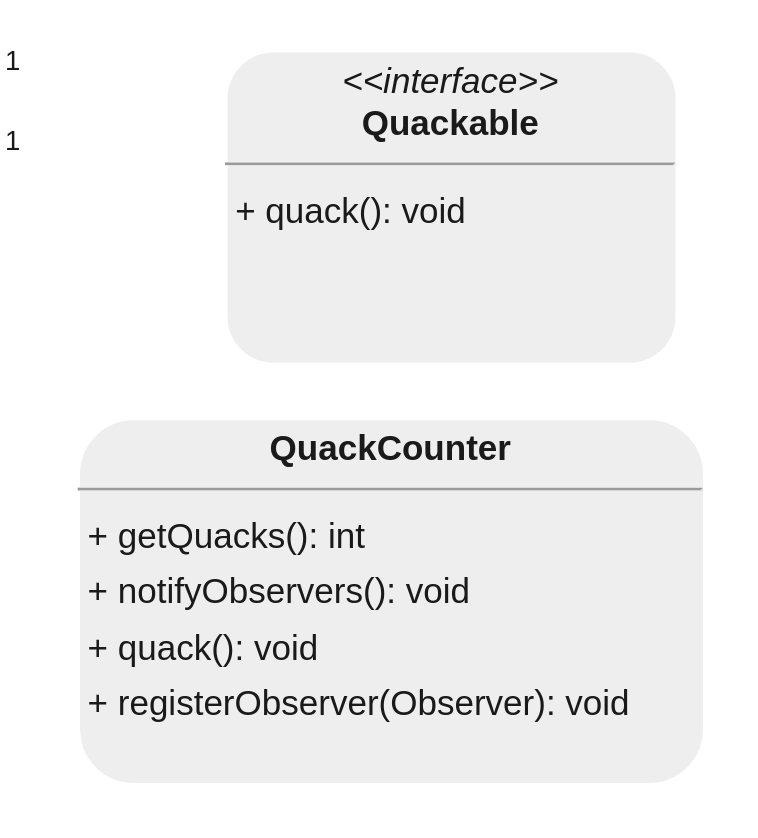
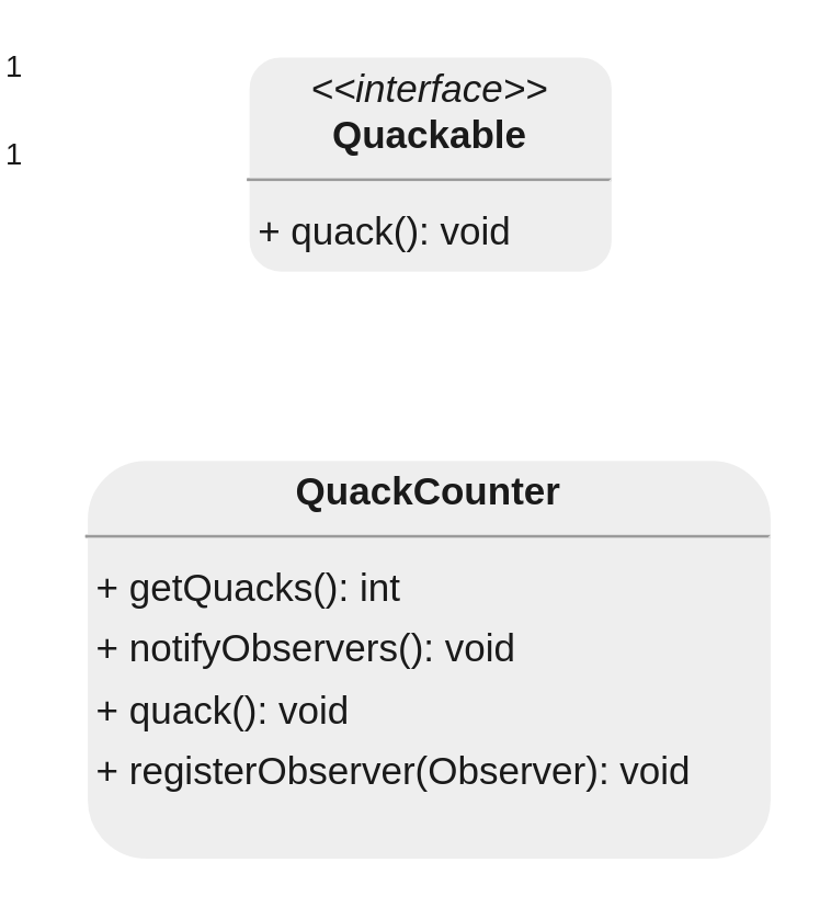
  <mxCell id="0" />
  <mxCell id="1" parent="0" />
  <mxCell id="2" value="&lt;p style=&quot;margin:0px;margin-top:4px;text-align:center;&quot;&gt;&lt;b&gt;QuackCounter&lt;/b&gt;&lt;/p&gt;&lt;hr size=&quot;1&quot;/&gt;&lt;p style=&quot;margin:0 0 0 4px;line-height:1.6;&quot;&gt;+ getQuacks(): int&lt;br/&gt;+ notifyObservers(): void&lt;br/&gt;+ quack(): void&lt;br/&gt;+ registerObserver(Observer): void&lt;/p&gt;" style="verticalAlign=top;align=left;overflow=fill;fontSize=14;fontFamily=Helvetica;html=1;rounded=1;shadow=0;comic=0;labelBackgroundColor=none;strokeWidth=1;fillColor=#EEEEEE;strokeColor=#FFFFFF;fontColor=#1A1A1A;" parent="1" vertex="1"><mxGeometry x="20" y="167" width="250" height="146" as="geometry" /></mxCell>
- <mxCell id="3" value="&lt;p style=&quot;margin:0px;margin-top:4px;text-align:center;&quot;&gt;&lt;i&gt;&amp;lt;&amp;lt;interface&amp;gt;&amp;gt;&lt;/i&gt;&lt;br/&gt;&lt;b&gt;Quackable&lt;/b&gt;&lt;/p&gt;&lt;hr size=&quot;1&quot;/&gt;&lt;p style=&quot;margin:0 0 0 4px;line-height:1.6;&quot;&gt;+ quack(): void&lt;/p&gt;" style="verticalAlign=top;align=left;overflow=fill;fontSize=14;fontFamily=Helvetica;html=1;rounded=1;shadow=0;comic=0;labelBackgroundColor=none;strokeWidth=1;fillColor=#EEEEEE;strokeColor=#FFFFFF;fontColor=#1A1A1A;" parent="1" vertex="1"><mxGeometry x="79" y="20" width="180" height="125" as="geometry" /></mxCell>
+ <mxCell id="3" value="&lt;p style=&quot;margin:0px;margin-top:4px;text-align:center;&quot;&gt;&lt;i&gt;&amp;lt;&amp;lt;interface&amp;gt;&amp;gt;&lt;/i&gt;&lt;br/&gt;&lt;b&gt;Quackable&lt;/b&gt;&lt;/p&gt;&lt;hr size=&quot;1&quot;/&gt;&lt;p style=&quot;margin:0 0 0 4px;line-height:1.6;&quot;&gt;+ quack(): void&lt;/p&gt;" style="verticalAlign=top;align=left;overflow=fill;fontSize=14;fontFamily=Helvetica;html=1;rounded=1;shadow=0;comic=0;labelBackgroundColor=none;strokeWidth=1;fillColor=#EEEEEE;strokeColor=#FFFFFF;fontColor=#1A1A1A;" parent="1" vertex="1"><mxGeometry x="79" y="20" width="133" height="79" as="geometry" /></mxCell>
  <mxCell id="4" value="" style="html=1;rounded=1;edgeStyle=orthogonalEdgeStyle;dashed=0;startArrow=diamondThinstartSize=12;endArrow=openThin;endSize=12;strokeColor=#FFFFFF;exitX=0.500;exitY=0.000;exitDx=0;exitDy=0;entryX=0.500;entryY=1.001;entryDx=0;entryDy=0;labelBackgroundColor=none;fontColor=default;" parent="1" source="2" target="3" edge="1"><mxGeometry width="50" height="50" relative="1" as="geometry"><Array as="points" /></mxGeometry></mxCell>
  <mxCell id="5" value="1" style="edgeLabel;resizable=0;html=1;align=left;verticalAlign=top;strokeColor=#FFFFFF;labelBackgroundColor=none;fontColor=#1A1A1A;rounded=1;" parent="4" vertex="1" connectable="0"><mxGeometry x="-11" y="43" as="geometry" /></mxCell>
  <mxCell id="6" value="1" style="edgeLabel;resizable=0;html=1;align=left;verticalAlign=top;strokeColor=#FFFFFF;labelBackgroundColor=none;fontColor=#1A1A1A;rounded=1;" parent="4" vertex="1" connectable="0"><mxGeometry x="-11" y="11" as="geometry" /></mxCell>
  <mxCell id="7" value="&lt;font color=&quot;#ffffff&quot;&gt;duck&lt;/font&gt;" style="edgeLabel;resizable=0;html=1;align=left;verticalAlign=top;strokeColor=#FFFFFF;labelBackgroundColor=none;fontColor=#1A1A1A;rounded=1;" parent="4" vertex="1" connectable="0"><mxGeometry x="-5" y="28" as="geometry" /></mxCell>
  <mxCell id="8" value="" style="html=1;rounded=1;edgeStyle=orthogonalEdgeStyle;dashed=1;startArrow=none;endArrow=block;endSize=12;strokeColor=#FFFFFF;exitX=0.560;exitY=0.000;exitDx=0;exitDy=0;entryX=0.613;entryY=1.001;entryDx=0;entryDy=0;labelBackgroundColor=none;fontColor=default;" parent="1" source="2" target="3" edge="1"><mxGeometry width="50" height="50" relative="1" as="geometry"><Array as="points" /></mxGeometry></mxCell>
